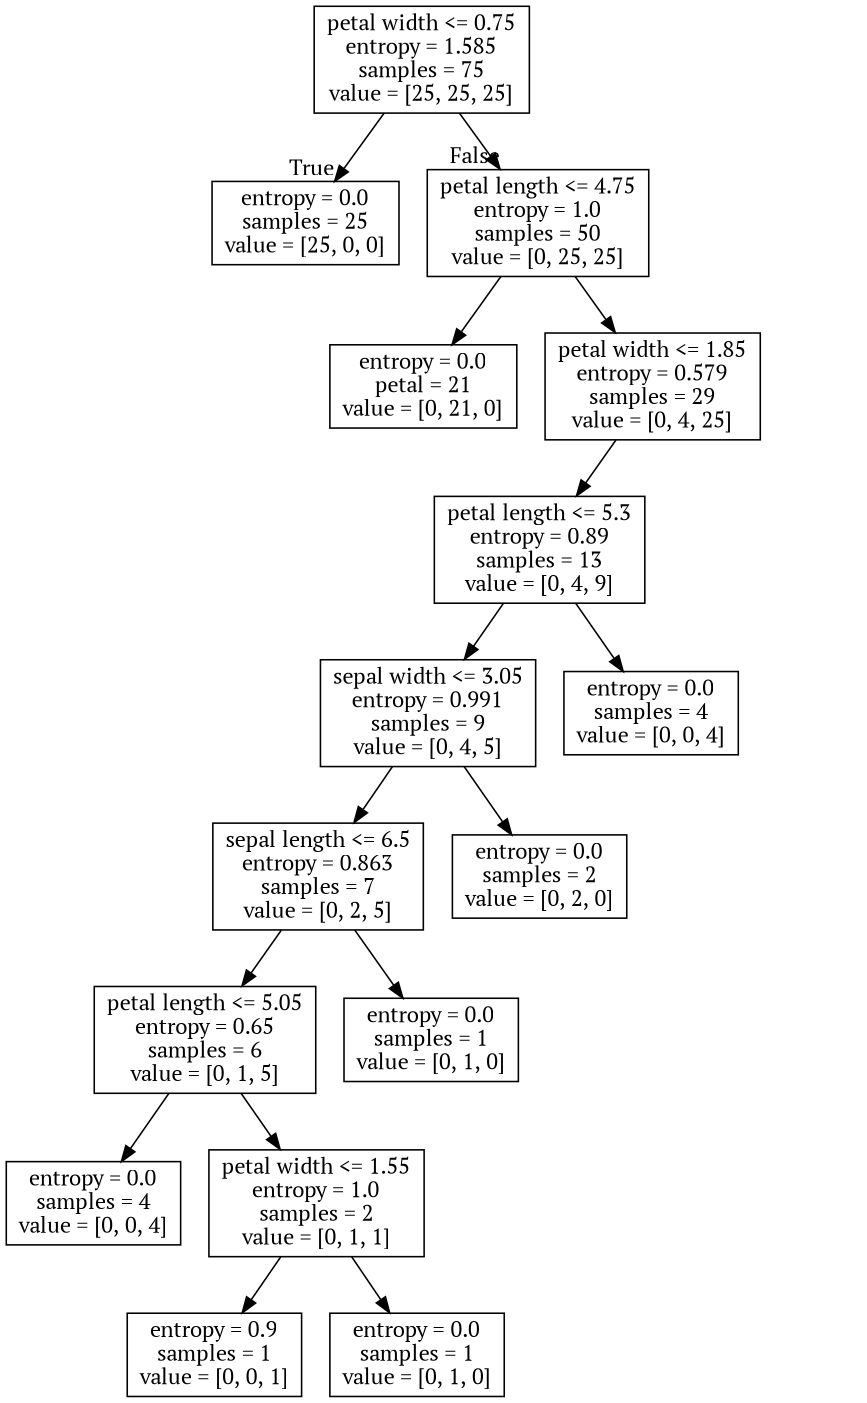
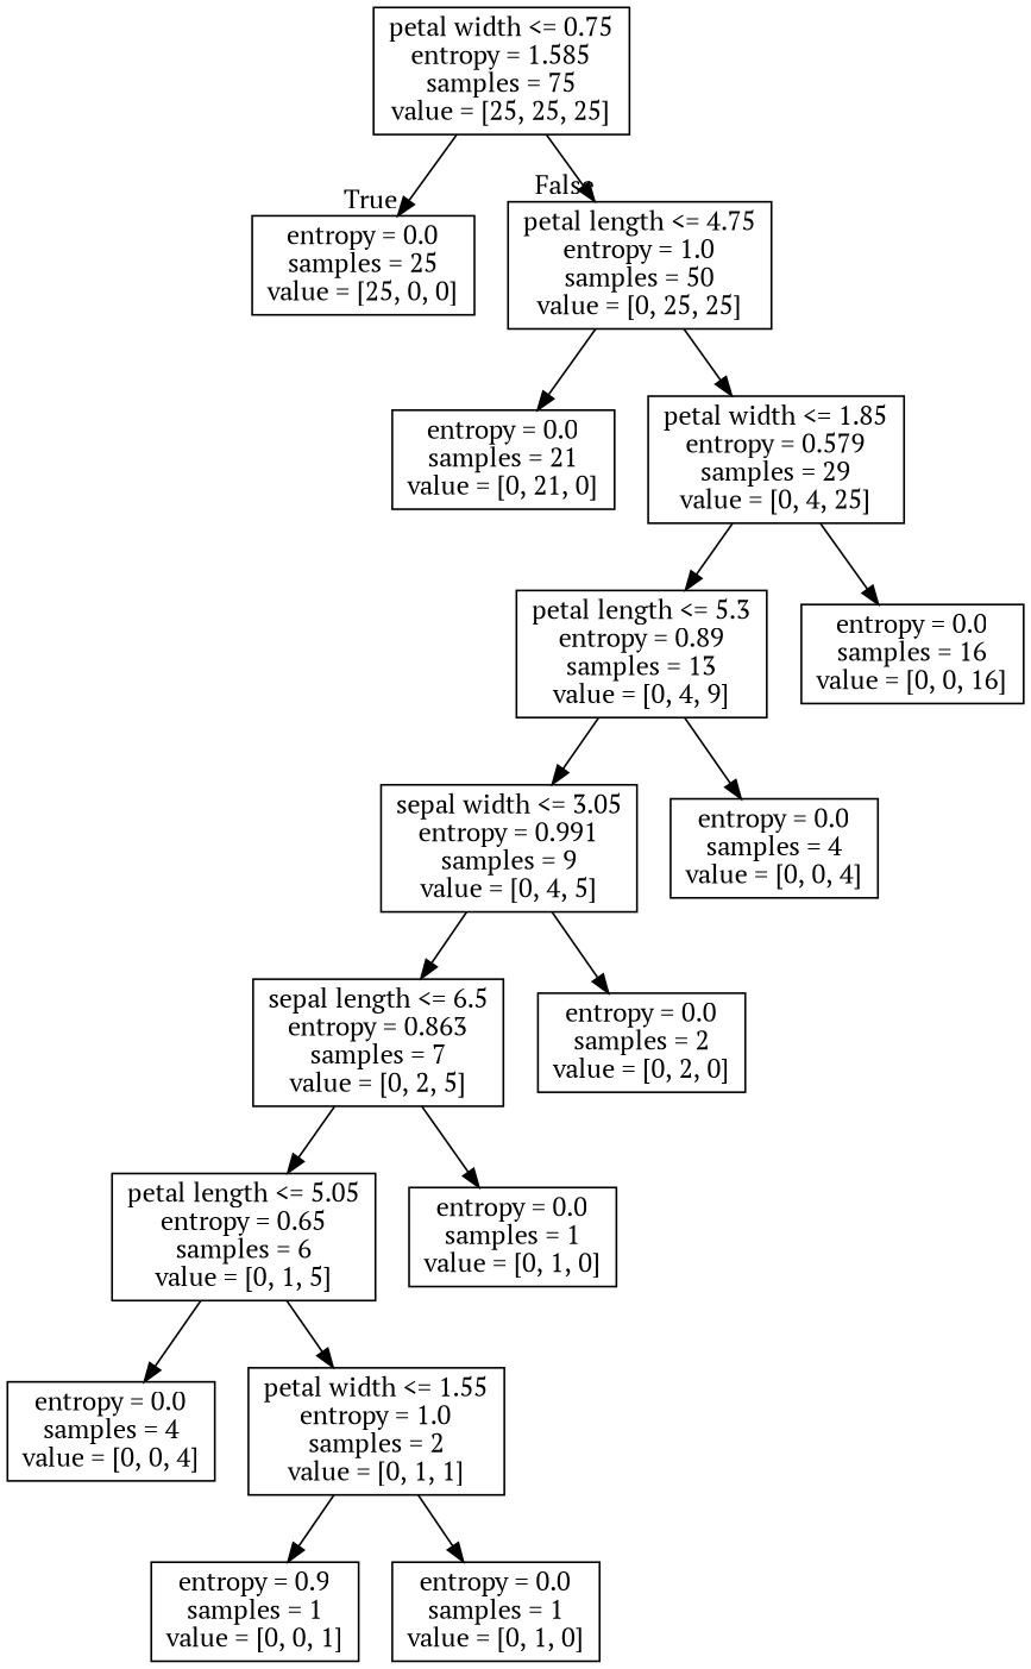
  digraph {
    fontname="PT Serif"
    node [fontname="PT Serif" shape=box]
    edge [fontname="PT Serif"]
    n1 [label="petal width <= 0.75\nentropy = 1.585\nsamples = 75\nvalue = [25, 25, 25]"]
    n2 [label="entropy = 0.0\nsamples = 25\nvalue = [25, 0, 0]"]
    n3 [label="petal length <= 4.75\nentropy = 1.0\nsamples = 50\nvalue = [0, 25, 25]"]
-   n4 [label="entropy = 0.0\npetal = 21\nvalue = [0, 21, 0]"]
+   n4 [label="entropy = 0.0\nsamples = 21\nvalue = [0, 21, 0]"]
    n5 [label="petal width <= 1.85\nentropy = 0.579\nsamples = 29\nvalue = [0, 4, 25]"]
    n6 [label="petal length <= 5.3\nentropy = 0.89\nsamples = 13\nvalue = [0, 4, 9]"]
+   n7 [label="entropy = 0.0\nsamples = 16\nvalue = [0, 0, 16]"]
    n8 [label="sepal width <= 3.05\nentropy = 0.991\nsamples = 9\nvalue = [0, 4, 5]"]
    n9 [label="entropy = 0.0\nsamples = 4\nvalue = [0, 0, 4]"]
    n10 [label="sepal length <= 6.5\nentropy = 0.863\nsamples = 7\nvalue = [0, 2, 5]"]
    n11 [label="entropy = 0.0\nsamples = 2\nvalue = [0, 2, 0]"]
    n12 [label="petal length <= 5.05\nentropy = 0.65\nsamples = 6\nvalue = [0, 1, 5]"]
    n13 [label="entropy = 0.0\nsamples = 1\nvalue = [0, 1, 0]"]
    n14 [label="entropy = 0.0\nsamples = 4\nvalue = [0, 0, 4]"]
    n15 [label="petal width <= 1.55\nentropy = 1.0\nsamples = 2\nvalue = [0, 1, 1]"]
    n16 [label="entropy = 0.9\nsamples = 1\nvalue = [0, 0, 1]"]
    n17 [label="entropy = 0.0\nsamples = 1\nvalue = [0, 1, 0]"]
    n1 -> n2 [headlabel=True labelangle=45 labeldistance=2.5]
    n1 -> n3 [headlabel=False labelangle=-45 labeldistance=2.5]
    n3 -> n4
    n3 -> n5
    n5 -> n6
+   n5 -> n7
    n6 -> n8
    n6 -> n9
    n8 -> n10
    n8 -> n11
    n10 -> n12
    n10 -> n13
    n12 -> n14
    n12 -> n15
    n15 -> n16
    n15 -> n17
  }
